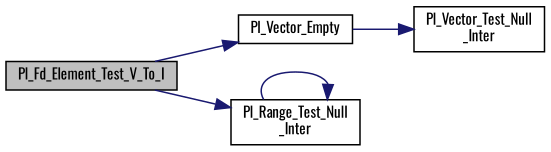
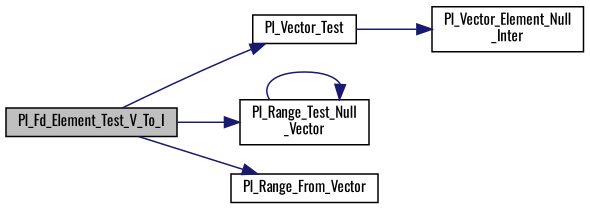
  digraph {
    fontname=Oswald
    rankdir=LR
    node [color=black fillcolor=white fontname=Oswald fontsize=10 shape=record style=filled]
    edge [color=midnightblue fontname=Oswald fontsize=10 labelfontname=Helvetica labelfontsize=10 style=solid]
    n1 [fillcolor=grey75 fontcolor=black height=0.2 label=Pl_Fd_Element_Test_V_To_I width=0.4]
-   n2 [height=0.2 label=Pl_Vector_Empty width=0.4]
-   n3 [height=0.2 label="Pl_Range_Test_Null\l_Inter" width=0.4]
-   n5 [height=0.2 label="Pl_Vector_Test_Null\l_Inter" width=0.4]
+   n2 [height=0.2 label=Pl_Vector_Test width=0.4]
+   n3 [height=0.2 label="Pl_Range_Test_Null\l_Vector" width=0.4]
+   n4 [height=0.2 label=Pl_Range_From_Vector width=0.4]
+   n5 [height=0.2 label="Pl_Vector_Element_Null\l_Inter" width=0.4]
    n1 -> n2
    n1 -> n3
+   n1 -> n4
    n2 -> n5
    n3 -> n3
  }
